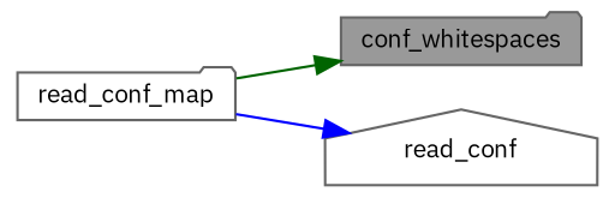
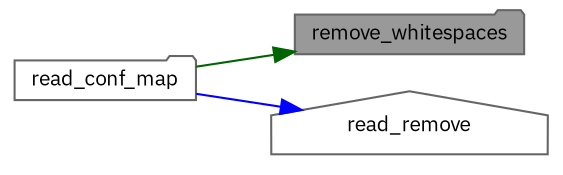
  digraph {
    fontname="IBM Plex Sans"
    rankdir=RL
    node [color=grey40 fillcolor=white fontname="IBM Plex Sans" fontsize=10 shape=folder style=filled]
    edge [dir=back fontname="IBM Plex Sans" fontsize=10 labelfontname=Helvetica labelfontsize=10 style=solid]
-   n1 [color=gray40 fillcolor=grey60 fontcolor=black height=0.2 label=conf_whitespaces width=0.4]
+   n1 [color=gray40 fillcolor=grey60 fontcolor=black height=0.2 label=remove_whitespaces width=0.4]
    n2 [height=0.2 label=read_conf_map width=0.4]
-   n3 [height=0.2 label=read_conf shape=house width=0.4]
+   n3 [height=0.2 label=read_remove shape=house width=0.4]
    n1 -> n2 [color=darkgreen]
    n3 -> n2 [color=blue]
  }
